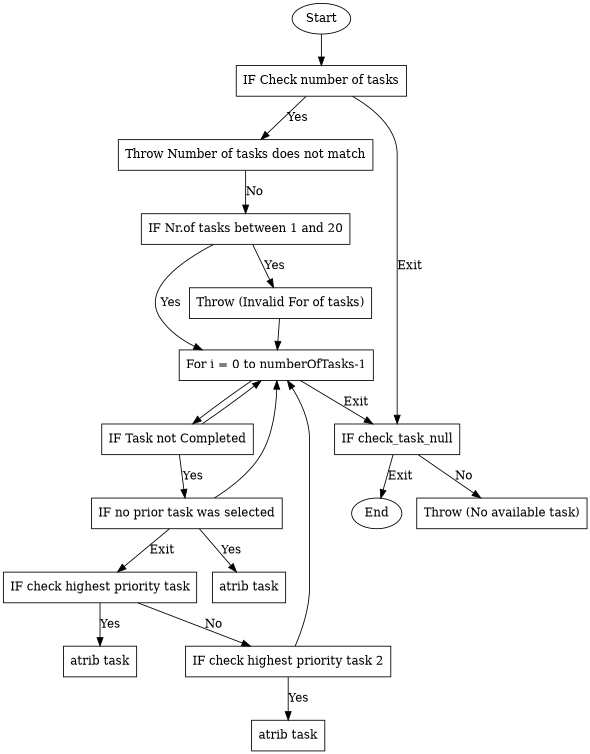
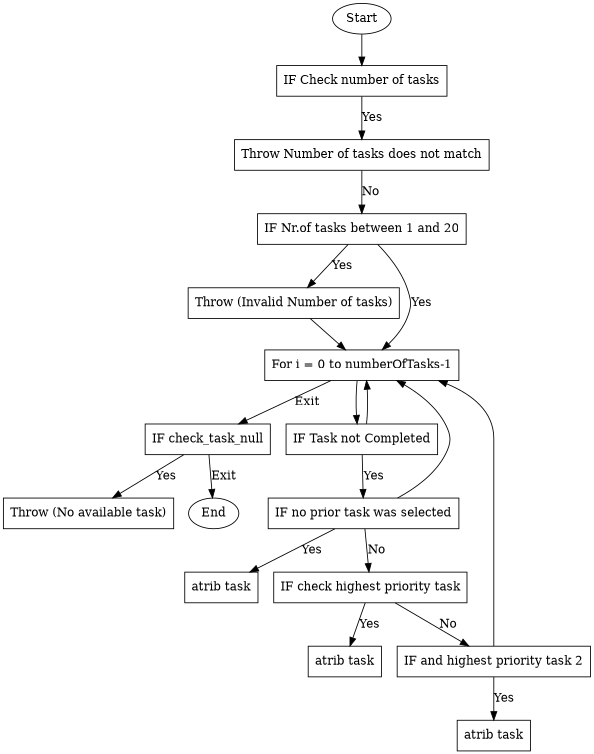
  digraph {
    rankdir=TD
    node [shape=box]
    Start [shape=ellipse]
    n2 [label="IF Check number of tasks"]
    n3 [label="Throw Number of tasks does not match"]
    n4 [label="IF check_task_null"]
    n5 [label="IF Nr.of tasks between 1 and 20"]
-   n6 [label="Throw (Invalid For of tasks)"]
+   n6 [label="Throw (Invalid Number of tasks)"]
    n7 [label="For i = 0 to numberOfTasks-1"]
    n8 [label="Throw (No available task)"]
    End [shape=ellipse]
    n10 [label="IF Task not Completed"]
    n11 [label="IF no prior task was selected"]
    n12 [label="atrib task"]
    n13 [label="IF check highest priority task"]
    n14 [label="atrib task"]
-   n15 [label="IF check highest priority task 2"]
+   n15 [label="IF and highest priority task 2"]
    n16 [label="atrib task"]
    Start -> n2
    n2 -> n3 [label=Yes]
-   n2 -> n4 [label=Exit]
    n3 -> n5 [label=No]
-   n4 -> n8 [label=No]
+   n4 -> n8 [label=Yes]
    n4 -> End [label=Exit]
    n5 -> n6 [label=Yes]
    n5 -> n7 [label=Yes]
    n6 -> n7
    n7 -> n4 [label=Exit]
    n7 -> n10
    n10 -> n7
    n10 -> n11 [label=Yes]
    n11 -> n7
    n11 -> n12 [label=Yes]
-   n11 -> n13 [label=Exit]
+   n11 -> n13 [label=No]
    n13 -> n14 [label=Yes]
    n13 -> n15 [label=No]
    n15 -> n7
    n15 -> n16 [label=Yes]
  }
